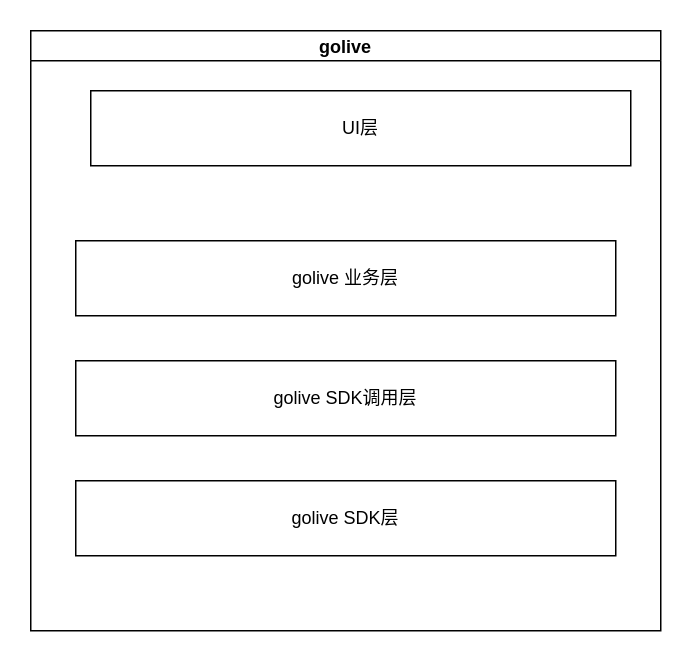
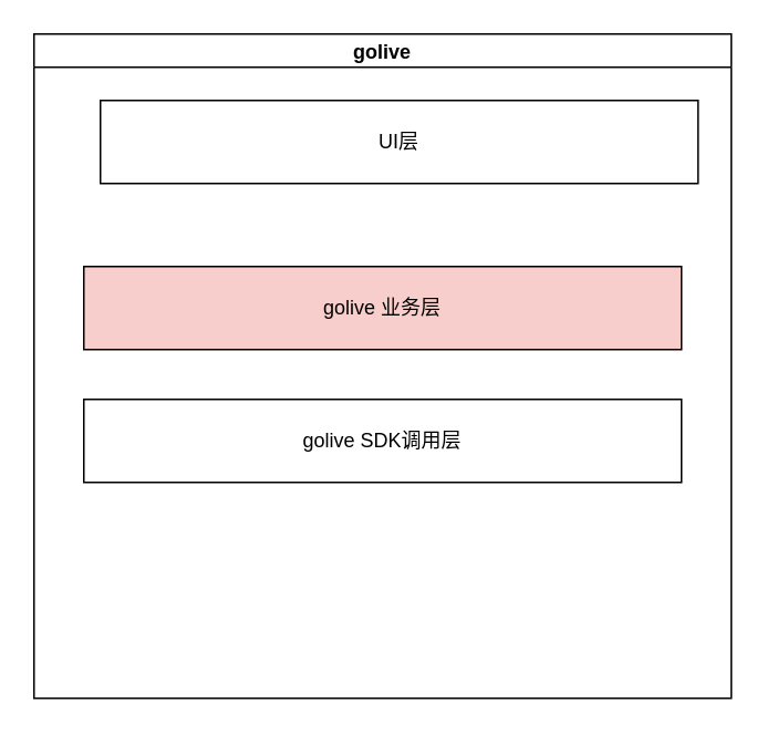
  <mxCell id="0" />
  <mxCell id="1" parent="0" />
  <mxCell id="2" value="golive" style="swimlane;startSize=20;horizontal=1;containerType=tree;" parent="1" vertex="1"><mxGeometry x="20" y="20" width="420" height="400" as="geometry"><mxRectangle x="770" y="90" width="80" height="30" as="alternateBounds" /></mxGeometry></mxCell>
- <mxCell id="3" value="golive 业务层" style="rounded=0;whiteSpace=wrap;html=1;" parent="2" vertex="1"><mxGeometry x="30" y="140" width="360" height="50" as="geometry" /></mxCell>
+ <mxCell id="3" value="golive 业务层" style="rounded=0;whiteSpace=wrap;html=1;fillColor=#f8cecc;" parent="2" vertex="1"><mxGeometry x="30" y="140" width="360" height="50" as="geometry" /></mxCell>
  <mxCell id="4" value="golive SDK调用层" style="rounded=0;whiteSpace=wrap;html=1;" parent="2" vertex="1"><mxGeometry x="30" y="220" width="360" height="50" as="geometry" /></mxCell>
- <mxCell id="5" value="golive SDK层" style="rounded=0;whiteSpace=wrap;html=1;" parent="2" vertex="1"><mxGeometry x="30" y="300" width="360" height="50" as="geometry" /></mxCell>
  <mxCell id="6" value="UI层" style="rounded=0;whiteSpace=wrap;html=1;" parent="2" vertex="1"><mxGeometry x="40" y="40" width="360" height="50" as="geometry" /></mxCell>
